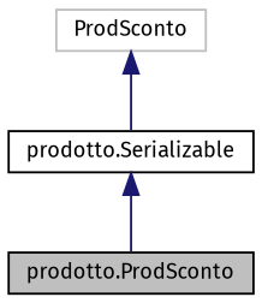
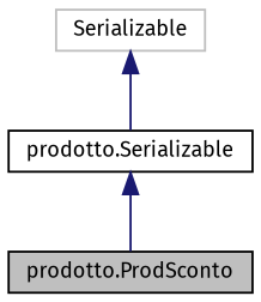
  digraph {
    fontname="Fira Sans"
    node [color=black fillcolor=white fontname="Fira Sans" fontsize=10 shape=record style=filled]
    edge [color=midnightblue dir=back fontname="Fira Sans" fontsize=10 labelfontname=Helvetica labelfontsize=10 style=solid]
    n1 [fillcolor=grey75 fontcolor=black height=0.2 label="prodotto.ProdSconto" width=0.4]
    n2 [height=0.2 label="prodotto.Serializable" width=0.4]
-   n3 [color=grey75 height=0.2 label=ProdSconto width=0.4]
+   n3 [color=grey75 height=0.2 label=Serializable width=0.4]
    n2 -> n1
    n3 -> n2
  }
